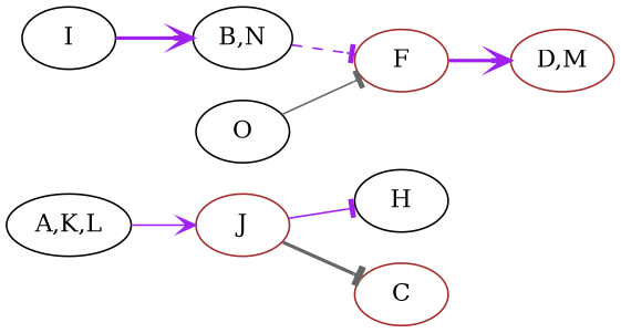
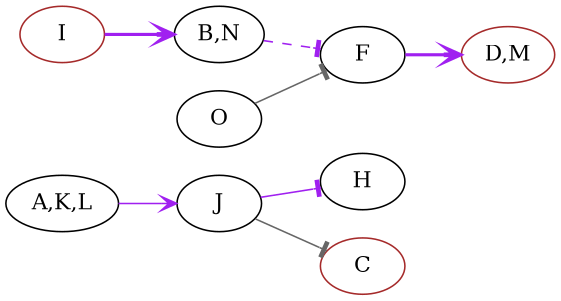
  strict digraph {
    rankdir=LR
    node [color=black]
    edge [arrowhead=tee color=purple style=solid]
    n1 [label="A,K,L"]
-   n2 [color=brown label=J]
-   n3 [label=I]
+   n2 [label=J]
+   n3 [color=brown label=I]
    n4 [label="B,N"]
    n5 [label=H]
    n6 [color=brown label=C]
-   n7 [color=brown label=F]
+   n7 [label=F]
    n8 [color=brown label="D,M"]
    n9 [label=O]
    n1 -> n2 [arrowhead=vee]
    n2 -> n5
-   n2 -> n6 [color=gray40 style=bold]
+   n2 -> n6 [color=gray40]
    n3 -> n4 [arrowhead=vee style=bold]
    n4 -> n7 [style=dashed]
    n7 -> n8 [arrowhead=vee style=bold]
    n9 -> n7 [color=gray40]
  }
